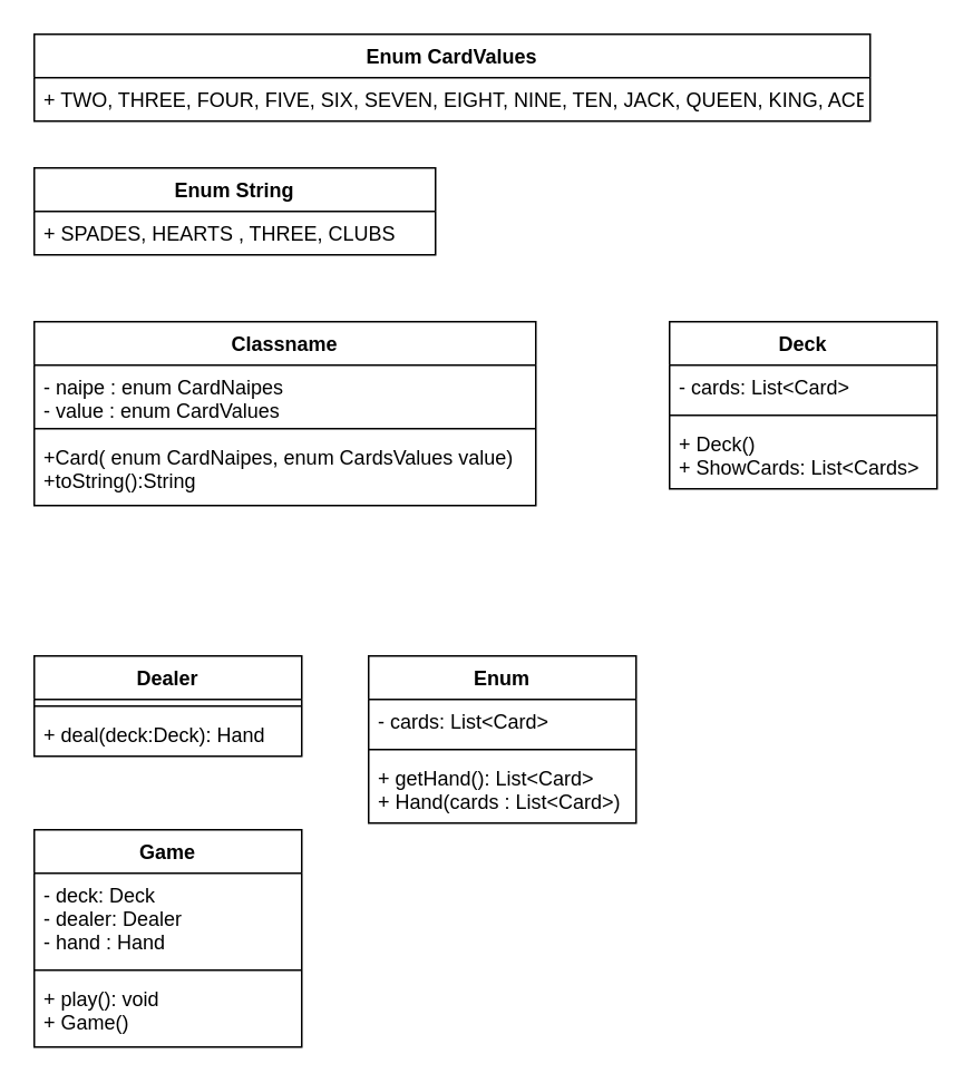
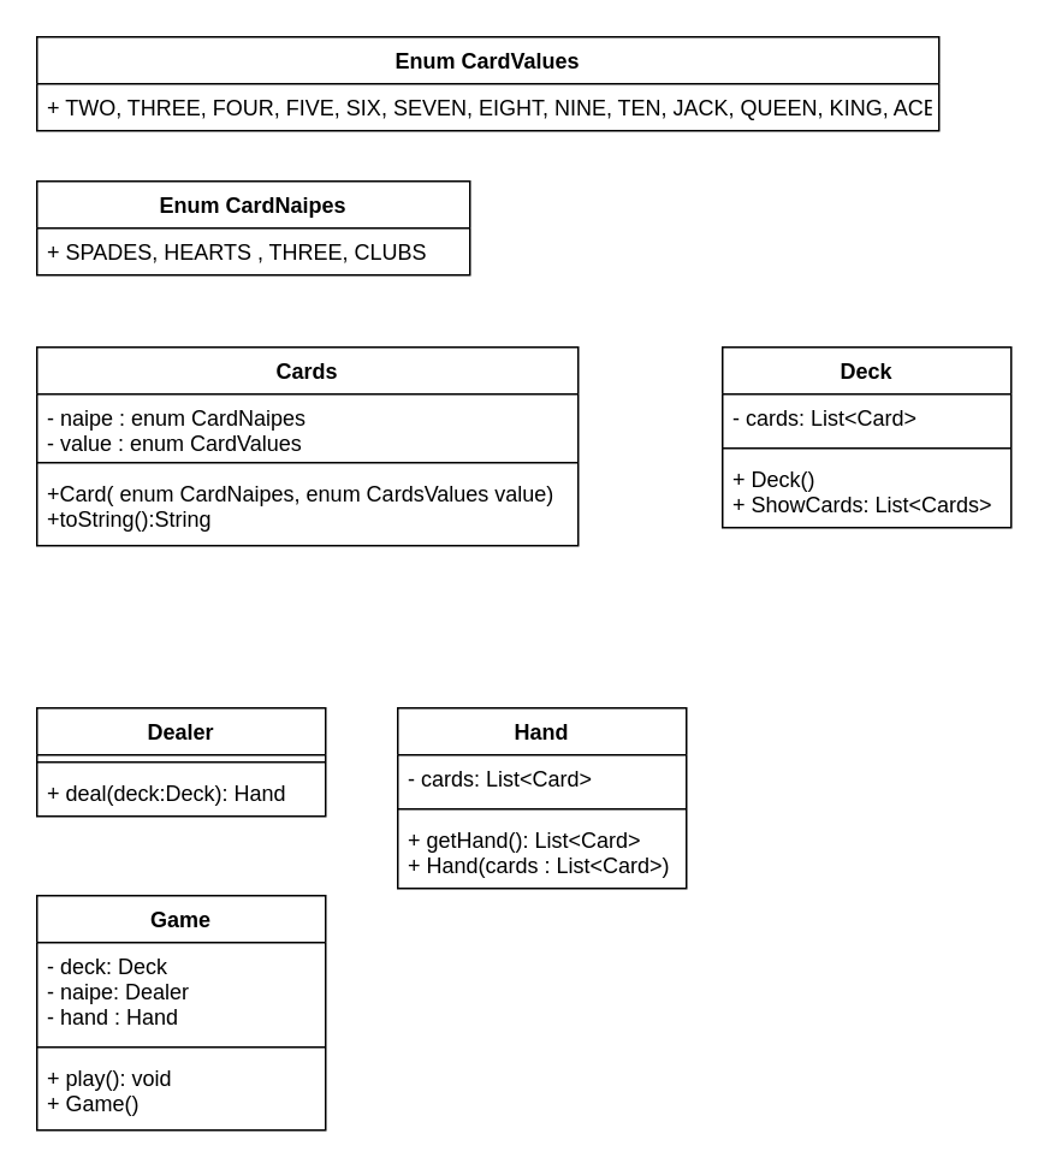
  <mxCell id="0" />
  <mxCell id="1" parent="0" />
  <mxCell id="2" value="Deck" style="swimlane;fontStyle=1;align=center;verticalAlign=top;childLayout=stackLayout;horizontal=1;startSize=26;horizontalStack=0;resizeParent=1;resizeParentMax=0;resizeLast=0;collapsible=1;marginBottom=0;noLabel=0;" vertex="1" parent="1"><mxGeometry x="400" y="192" width="160" height="100" as="geometry" /></mxCell>
  <mxCell id="3" value="- cards: List&lt;Card&gt;" style="text;strokeColor=none;fillColor=none;align=left;verticalAlign=top;spacingLeft=4;spacingRight=4;overflow=hidden;rotatable=0;points=[[0,0.5],[1,0.5]];portConstraint=eastwest;collapsible=0;" vertex="1" parent="2"><mxGeometry y="26" width="160" height="26" as="geometry" /></mxCell>
  <mxCell id="4" value="" style="line;strokeWidth=1;fillColor=none;align=left;verticalAlign=middle;spacingTop=-1;spacingLeft=3;spacingRight=3;rotatable=0;labelPosition=right;points=[];portConstraint=eastwest;collapsible=0;" vertex="1" parent="2"><mxGeometry y="52" width="160" height="8" as="geometry" /></mxCell>
  <mxCell id="5" value="+ Deck()&#10;+ ShowCards: List&lt;Cards&gt;" style="text;strokeColor=none;fillColor=none;align=left;verticalAlign=top;spacingLeft=4;spacingRight=4;overflow=hidden;rotatable=0;points=[[0,0.5],[1,0.5]];portConstraint=eastwest;collapsible=0;" vertex="1" parent="2"><mxGeometry y="60" width="160" height="40" as="geometry" /></mxCell>
  <mxCell id="6" value="Enum CardValues" style="swimlane;fontStyle=1;align=center;verticalAlign=top;childLayout=stackLayout;horizontal=1;startSize=26;horizontalStack=0;resizeParent=1;resizeParentMax=0;resizeLast=0;collapsible=1;marginBottom=0;" vertex="1" parent="1"><mxGeometry x="20" y="20" width="500" height="52" as="geometry" /></mxCell>
  <mxCell id="7" value="+ TWO, THREE, FOUR, FIVE, SIX, SEVEN, EIGHT, NINE, TEN, JACK, QUEEN, KING, ACE" style="text;strokeColor=none;fillColor=none;align=left;verticalAlign=top;spacingLeft=4;spacingRight=4;overflow=hidden;rotatable=0;points=[[0,0.5],[1,0.5]];portConstraint=eastwest;" vertex="1" parent="6"><mxGeometry y="26" width="500" height="26" as="geometry" /></mxCell>
- <mxCell id="8" value="Enum String" style="swimlane;fontStyle=1;align=center;verticalAlign=top;childLayout=stackLayout;horizontal=1;startSize=26;horizontalStack=0;resizeParent=1;resizeParentMax=0;resizeLast=0;collapsible=1;marginBottom=0;" vertex="1" parent="1"><mxGeometry x="20" y="100" width="240" height="52" as="geometry" /></mxCell>
+ <mxCell id="8" value="Enum CardNaipes" style="swimlane;fontStyle=1;align=center;verticalAlign=top;childLayout=stackLayout;horizontal=1;startSize=26;horizontalStack=0;resizeParent=1;resizeParentMax=0;resizeLast=0;collapsible=1;marginBottom=0;" vertex="1" parent="1"><mxGeometry x="20" y="100" width="240" height="52" as="geometry" /></mxCell>
  <mxCell id="9" value="+ SPADES, HEARTS , THREE, CLUBS" style="text;strokeColor=none;fillColor=none;align=left;verticalAlign=top;spacingLeft=4;spacingRight=4;overflow=hidden;rotatable=0;points=[[0,0.5],[1,0.5]];portConstraint=eastwest;" vertex="1" parent="8"><mxGeometry y="26" width="240" height="26" as="geometry" /></mxCell>
  <mxCell id="10" value="Dealer" style="swimlane;fontStyle=1;align=center;verticalAlign=top;childLayout=stackLayout;horizontal=1;startSize=26;horizontalStack=0;resizeParent=1;resizeParentMax=0;resizeLast=0;collapsible=1;marginBottom=0;fillColor=none;gradientColor=none;" vertex="1" parent="1"><mxGeometry x="20" y="392" width="160" height="60" as="geometry" /></mxCell>
  <mxCell id="11" value="" style="line;strokeWidth=1;fillColor=none;align=left;verticalAlign=middle;spacingTop=-1;spacingLeft=3;spacingRight=3;rotatable=0;labelPosition=right;points=[];portConstraint=eastwest;" vertex="1" parent="10"><mxGeometry y="26" width="160" height="8" as="geometry" /></mxCell>
  <mxCell id="12" value="+ deal(deck:Deck): Hand" style="text;strokeColor=none;fillColor=none;align=left;verticalAlign=top;spacingLeft=4;spacingRight=4;overflow=hidden;rotatable=0;points=[[0,0.5],[1,0.5]];portConstraint=eastwest;" vertex="1" parent="10"><mxGeometry y="34" width="160" height="26" as="geometry" /></mxCell>
- <mxCell id="13" value="Enum" style="swimlane;fontStyle=1;align=center;verticalAlign=top;childLayout=stackLayout;horizontal=1;startSize=26;horizontalStack=0;resizeParent=1;resizeParentMax=0;resizeLast=0;collapsible=1;marginBottom=0;fillColor=none;gradientColor=none;" vertex="1" parent="1"><mxGeometry x="220" y="392" width="160" height="100" as="geometry" /></mxCell>
+ <mxCell id="13" value="Hand" style="swimlane;fontStyle=1;align=center;verticalAlign=top;childLayout=stackLayout;horizontal=1;startSize=26;horizontalStack=0;resizeParent=1;resizeParentMax=0;resizeLast=0;collapsible=1;marginBottom=0;fillColor=none;gradientColor=none;" vertex="1" parent="1"><mxGeometry x="220" y="392" width="160" height="100" as="geometry" /></mxCell>
  <mxCell id="14" value="- cards: List&lt;Card&gt;" style="text;strokeColor=none;fillColor=none;align=left;verticalAlign=top;spacingLeft=4;spacingRight=4;overflow=hidden;rotatable=0;points=[[0,0.5],[1,0.5]];portConstraint=eastwest;" vertex="1" parent="13"><mxGeometry y="26" width="160" height="26" as="geometry" /></mxCell>
  <mxCell id="15" value="" style="line;strokeWidth=1;fillColor=none;align=left;verticalAlign=middle;spacingTop=-1;spacingLeft=3;spacingRight=3;rotatable=0;labelPosition=right;points=[];portConstraint=eastwest;" vertex="1" parent="13"><mxGeometry y="52" width="160" height="8" as="geometry" /></mxCell>
  <mxCell id="16" value="+ getHand(): List&lt;Card&gt;&#10;+ Hand(cards : List&lt;Card&gt;)" style="text;strokeColor=none;fillColor=none;align=left;verticalAlign=top;spacingLeft=4;spacingRight=4;overflow=hidden;rotatable=0;points=[[0,0.5],[1,0.5]];portConstraint=eastwest;" vertex="1" parent="13"><mxGeometry y="60" width="160" height="40" as="geometry" /></mxCell>
- <mxCell id="17" value="Classname" style="swimlane;fontStyle=1;align=center;verticalAlign=top;childLayout=stackLayout;horizontal=1;startSize=26;horizontalStack=0;resizeParent=1;resizeParentMax=0;resizeLast=0;collapsible=1;marginBottom=0;fillColor=none;gradientColor=none;" vertex="1" parent="1"><mxGeometry x="20" y="192" width="300" height="110" as="geometry" /></mxCell>
+ <mxCell id="17" value="Cards" style="swimlane;fontStyle=1;align=center;verticalAlign=top;childLayout=stackLayout;horizontal=1;startSize=26;horizontalStack=0;resizeParent=1;resizeParentMax=0;resizeLast=0;collapsible=1;marginBottom=0;fillColor=none;gradientColor=none;" vertex="1" parent="1"><mxGeometry x="20" y="192" width="300" height="110" as="geometry" /></mxCell>
  <mxCell id="18" value="- naipe : enum CardNaipes&#10;- value : enum CardValues " style="text;strokeColor=none;fillColor=none;align=left;verticalAlign=top;spacingLeft=4;spacingRight=4;overflow=hidden;rotatable=0;points=[[0,0.5],[1,0.5]];portConstraint=eastwest;" vertex="1" parent="17"><mxGeometry y="26" width="300" height="34" as="geometry" /></mxCell>
  <mxCell id="19" value="" style="line;strokeWidth=1;fillColor=none;align=left;verticalAlign=middle;spacingTop=-1;spacingLeft=3;spacingRight=3;rotatable=0;labelPosition=right;points=[];portConstraint=eastwest;" vertex="1" parent="17"><mxGeometry y="60" width="300" height="8" as="geometry" /></mxCell>
  <mxCell id="20" value="+Card( enum CardNaipes, enum CardsValues value)&#10;+toString():String" style="text;strokeColor=none;fillColor=none;align=left;verticalAlign=top;spacingLeft=4;spacingRight=4;overflow=hidden;rotatable=0;points=[[0,0.5],[1,0.5]];portConstraint=eastwest;" vertex="1" parent="17"><mxGeometry y="68" width="300" height="42" as="geometry" /></mxCell>
  <mxCell id="21" value="Game" style="swimlane;fontStyle=1;align=center;verticalAlign=top;childLayout=stackLayout;horizontal=1;startSize=26;horizontalStack=0;resizeParent=1;resizeParentMax=0;resizeLast=0;collapsible=1;marginBottom=0;fillColor=none;gradientColor=none;" vertex="1" parent="1"><mxGeometry x="20" y="496" width="160" height="130" as="geometry" /></mxCell>
- <mxCell id="22" value="- deck: Deck&#10;- dealer: Dealer&#10;- hand : Hand" style="text;strokeColor=none;fillColor=none;align=left;verticalAlign=top;spacingLeft=4;spacingRight=4;overflow=hidden;rotatable=0;points=[[0,0.5],[1,0.5]];portConstraint=eastwest;" vertex="1" parent="21"><mxGeometry y="26" width="160" height="54" as="geometry" /></mxCell>
+ <mxCell id="22" value="- deck: Deck&#10;- naipe: Dealer&#10;- hand : Hand" style="text;strokeColor=none;fillColor=none;align=left;verticalAlign=top;spacingLeft=4;spacingRight=4;overflow=hidden;rotatable=0;points=[[0,0.5],[1,0.5]];portConstraint=eastwest;" vertex="1" parent="21"><mxGeometry y="26" width="160" height="54" as="geometry" /></mxCell>
  <mxCell id="23" value="" style="line;strokeWidth=1;fillColor=none;align=left;verticalAlign=middle;spacingTop=-1;spacingLeft=3;spacingRight=3;rotatable=0;labelPosition=right;points=[];portConstraint=eastwest;" vertex="1" parent="21"><mxGeometry y="80" width="160" height="8" as="geometry" /></mxCell>
  <mxCell id="24" value="+ play(): void&#10;+ Game()" style="text;strokeColor=none;fillColor=none;align=left;verticalAlign=top;spacingLeft=4;spacingRight=4;overflow=hidden;rotatable=0;points=[[0,0.5],[1,0.5]];portConstraint=eastwest;" vertex="1" parent="21"><mxGeometry y="88" width="160" height="42" as="geometry" /></mxCell>
